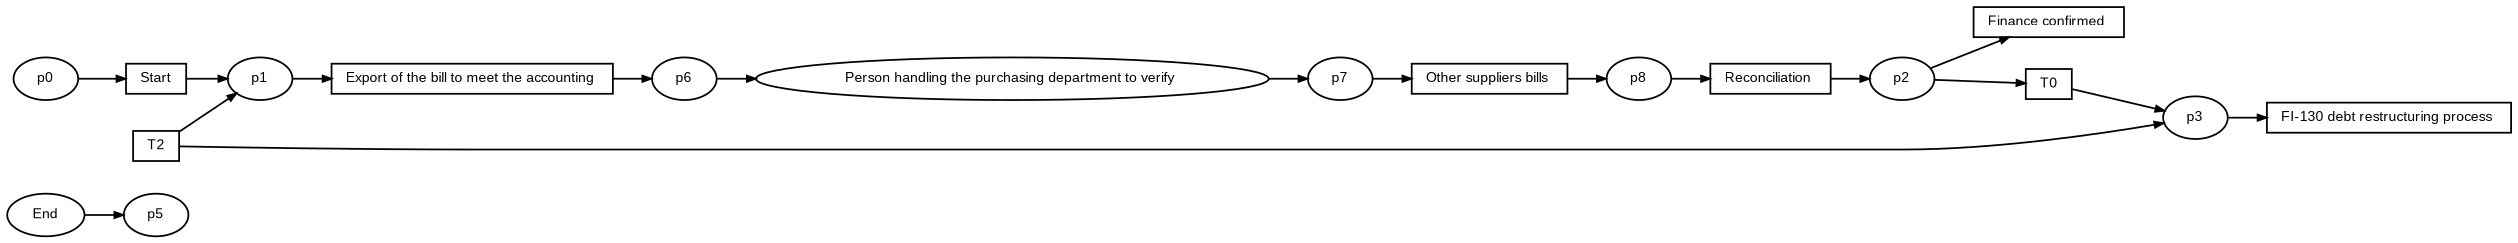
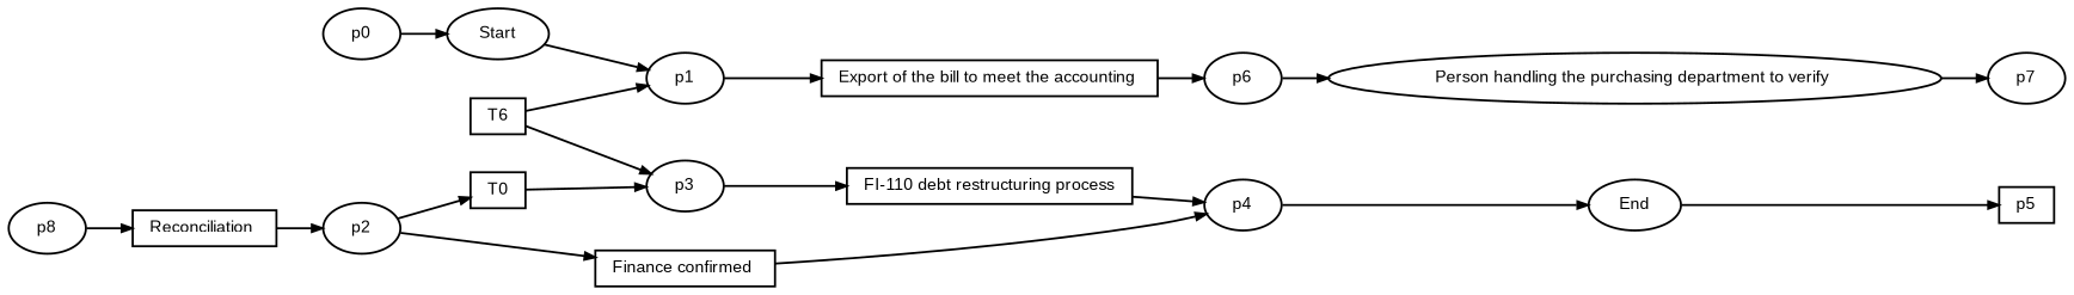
  digraph {
    fontname=Arial
    fontsize=8
    rankdir=LR
    ranksep=.3
    remincross=true
    node [fontname=Arial fontsize=8 shape=oval]
    edge [arrowsize=0.5]
    n1 [height=.2 label=End shape=ellipse width=.2]
-   n2 [height=.2 label=p5 width=.2]
-   n3 [height=.2 label="FI-130 debt restructuring process " shape=box width=.2]
+   n2 [height=.2 label=p5 shape=box width=.2]
+   n3 [height=.2 label="FI-110 debt restructuring process" shape=box width=.2]
+   n4 [height=.2 label=p4 width=.2]
    n5 [height=.2 label="Finance confirmed " shape=box width=.2]
-   n6 [height=.2 label=T2 shape=box width=.2]
+   n6 [height=.2 label=T6 shape=box width=.2]
    n7 [height=.2 label=p1 width=.2]
    n8 [height=.2 label=p3 width=.2]
    n9 [height=.2 label="Export of the bill to meet the accounting " shape=box width=.2]
    n10 [height=.2 label=T0 shape=box width=.2]
    n11 [height=.2 label="Reconciliation " shape=box width=.2]
    n12 [height=.2 label=p2 width=.2]
-   n13 [height=.2 label="Other suppliers bills " shape=box width=.2]
    n14 [height=.2 label=p8 width=.2]
    n15 [height=.2 label="Person handling the purchasing department to verify " shape=ellipse width=.2]
    n16 [height=.2 label=p7 width=.2]
    n17 [height=.2 label=p6 width=.2]
-   n18 [height=.2 label=Start shape=box width=.2]
+   n18 [height=.2 label=Start shape=ellipse width=.2]
    n19 [height=.2 label=p0 width=.2]
    n1 -> n2
+   n3 -> n4
+   n4 -> n1
+   n5 -> n4
    n6 -> n7
    n6 -> n8
    n7 -> n9
    n8 -> n3
    n9 -> n17
    n10 -> n8
    n11 -> n12
    n12 -> n5
    n12 -> n10
-   n13 -> n14
    n14 -> n11
    n15 -> n16
-   n16 -> n13
    n17 -> n15
    n18 -> n7
    n19 -> n18
  }
